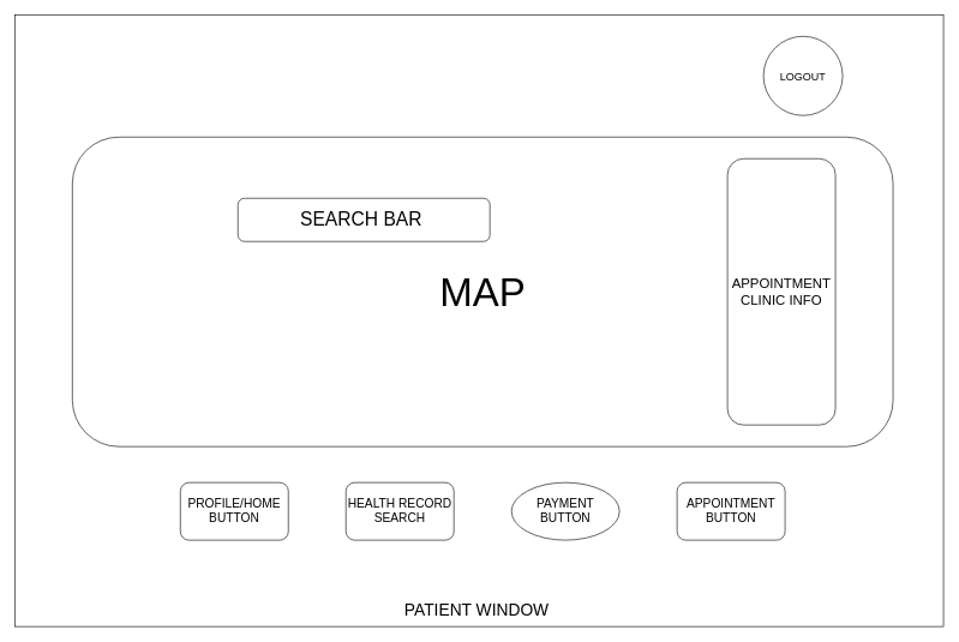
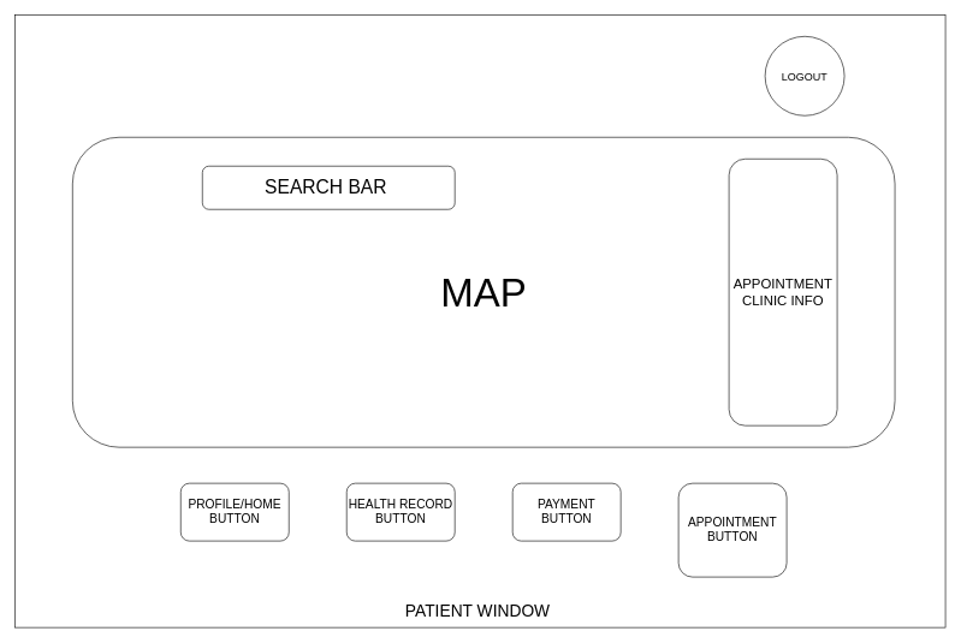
  <mxCell id="0" />
  <mxCell id="1" parent="0" />
  <mxCell id="2" value="&lt;div&gt;&lt;br&gt;&lt;/div&gt;&lt;div&gt;&lt;br&gt;&lt;/div&gt;&lt;div&gt;&lt;br&gt;&lt;/div&gt;&lt;div&gt;&lt;br&gt;&lt;/div&gt;&lt;div&gt;&lt;br&gt;&lt;/div&gt;&lt;div&gt;&lt;br&gt;&lt;/div&gt;&lt;div&gt;&lt;br&gt;&lt;/div&gt;&lt;div&gt;&lt;br&gt;&lt;/div&gt;&lt;div&gt;&lt;br&gt;&lt;/div&gt;&lt;div&gt;&lt;br&gt;&lt;/div&gt;&lt;div&gt;&lt;br&gt;&lt;/div&gt;&lt;div&gt;&lt;br&gt;&lt;/div&gt;&lt;div&gt;&lt;br&gt;&lt;/div&gt;&lt;div&gt;&lt;br&gt;&lt;/div&gt;&lt;div&gt;&lt;br&gt;&lt;/div&gt;&lt;div&gt;&lt;br&gt;&lt;/div&gt;&lt;div&gt;&lt;br&gt;&lt;/div&gt;&lt;div&gt;&lt;br&gt;&lt;/div&gt;&lt;div&gt;&lt;br&gt;&lt;/div&gt;&lt;div&gt;&lt;br&gt;&lt;/div&gt;&lt;div&gt;&lt;br&gt;&lt;/div&gt;&lt;div&gt;&lt;br&gt;&lt;/div&gt;&lt;div&gt;&lt;br&gt;&lt;/div&gt;&lt;div&gt;&lt;br&gt;&lt;/div&gt;&lt;div&gt;&lt;br&gt;&lt;/div&gt;&lt;div&gt;&lt;br&gt;&lt;/div&gt;&lt;div&gt;&lt;br&gt;&lt;/div&gt;&lt;div&gt;&lt;br&gt;&lt;/div&gt;&lt;div&gt;&lt;br&gt;&lt;/div&gt;&lt;div&gt;&lt;br&gt;&lt;/div&gt;&lt;div&gt;&lt;br&gt;&lt;/div&gt;&lt;div&gt;&lt;br&gt;&lt;/div&gt;&lt;div&gt;&lt;br&gt;&lt;/div&gt;&lt;div&gt;&lt;br&gt;&lt;/div&gt;&lt;div&gt;&lt;br&gt;&lt;/div&gt;&lt;div&gt;&lt;br&gt;&lt;/div&gt;&lt;div&gt;&lt;br&gt;&lt;/div&gt;&lt;div&gt;&lt;br&gt;&lt;/div&gt;&lt;div&gt;&lt;br&gt;&lt;/div&gt;&lt;div&gt;&lt;br&gt;&lt;/div&gt;&lt;div&gt;&lt;br&gt;&lt;/div&gt;&lt;div&gt;&lt;br&gt;&lt;/div&gt;&lt;div&gt;&lt;br&gt;&lt;/div&gt;&lt;div&gt;&lt;br&gt;&lt;/div&gt;&lt;div&gt;&lt;br&gt;&lt;/div&gt;&lt;div&gt;&lt;br&gt;&lt;/div&gt;&lt;div&gt;&lt;br&gt;&lt;/div&gt;&lt;div&gt;&lt;br&gt;&lt;/div&gt;&lt;div&gt;&lt;br&gt;&lt;/div&gt;&lt;div&gt;&lt;br&gt;&lt;/div&gt;&lt;div&gt;&lt;br&gt;&lt;/div&gt;&lt;div&gt;&lt;br&gt;&lt;/div&gt;&lt;div&gt;&lt;br&gt;&lt;/div&gt;&lt;div&gt;&lt;br&gt;&lt;/div&gt;&lt;div&gt;&lt;br&gt;&lt;/div&gt;&lt;div&gt;&lt;br&gt;&lt;/div&gt;&lt;div&gt;&lt;font style=&quot;font-size: 23px;&quot;&gt;PATIENT WINDOW&amp;nbsp;&lt;/font&gt;&lt;/div&gt;" style="rounded=0;whiteSpace=wrap;html=1;movable=0;resizable=0;rotatable=0;deletable=0;editable=0;locked=1;connectable=0;" vertex="1" parent="1"><mxGeometry x="20" y="20" width="1290" height="850" as="geometry" /></mxCell>
  <mxCell id="3" value="&lt;font style=&quot;font-size: 55px;&quot;&gt;MAP&lt;/font&gt;" style="rounded=1;whiteSpace=wrap;html=1;" vertex="1" parent="1"><mxGeometry x="100" y="190" width="1140" height="430" as="geometry" /></mxCell>
- <mxCell id="4" value="&lt;font style=&quot;font-size: 26px;&quot;&gt;SEARCH BAR&amp;nbsp;&lt;/font&gt;" style="rounded=1;whiteSpace=wrap;html=1;" vertex="1" parent="1"><mxGeometry x="330" y="275" width="350" height="60" as="geometry" /></mxCell>
+ <mxCell id="4" value="&lt;font style=&quot;font-size: 26px;&quot;&gt;SEARCH BAR&amp;nbsp;&lt;/font&gt;" style="rounded=1;whiteSpace=wrap;html=1;" vertex="1" parent="1"><mxGeometry x="280" width="350" height="60" as="geometry" y="230" /></mxCell>
  <mxCell id="5" value="&lt;font style=&quot;font-size: 19px;&quot;&gt;APPOINTMENT CLINIC INFO&lt;/font&gt;" style="rounded=1;whiteSpace=wrap;html=1;" vertex="1" parent="1"><mxGeometry x="1010" y="220" width="150" height="370" as="geometry" /></mxCell>
- <mxCell id="6" value="&lt;font style=&quot;font-size: 17px;&quot;&gt;HEALTH RECORD&lt;/font&gt;&lt;div style=&quot;font-size: 17px;&quot;&gt;&lt;font style=&quot;font-size: 17px;&quot;&gt;SEARCH&lt;/font&gt;&lt;/div&gt;" style="rounded=1;whiteSpace=wrap;html=1;" vertex="1" parent="1"><mxGeometry x="480" y="670" width="150" height="80" as="geometry" /></mxCell>
+ <mxCell id="6" value="&lt;font style=&quot;font-size: 17px;&quot;&gt;HEALTH RECORD&lt;/font&gt;&lt;div style=&quot;font-size: 17px;&quot;&gt;&lt;font style=&quot;font-size: 17px;&quot;&gt;BUTTON&lt;/font&gt;&lt;/div&gt;" style="rounded=1;whiteSpace=wrap;html=1;" vertex="1" parent="1"><mxGeometry x="480" y="670" width="150" height="80" as="geometry" /></mxCell>
  <mxCell id="7" value="&lt;font style=&quot;font-size: 15px;&quot;&gt;LOGOUT&lt;/font&gt;" style="ellipse;whiteSpace=wrap;html=1;aspect=fixed;" vertex="1" parent="1"><mxGeometry x="1060" y="50" width="110" height="110" as="geometry" /></mxCell>
- <mxCell id="8" value="&lt;span style=&quot;font-size: 17px;&quot;&gt;PAYMENT BUTTON&lt;/span&gt;" style="ellipse;whiteSpace=wrap;html=1;" vertex="1" parent="1"><mxGeometry x="710" y="670" width="150" height="80" as="geometry" /></mxCell>
+ <mxCell id="8" value="&lt;span style=&quot;font-size: 17px;&quot;&gt;PAYMENT BUTTON&lt;/span&gt;" style="rounded=1;whiteSpace=wrap;html=1;" vertex="1" parent="1"><mxGeometry x="710" y="670" width="150" height="80" as="geometry" /></mxCell>
  <mxCell id="9" value="&lt;span style=&quot;font-size: 17px;&quot;&gt;PROFILE/HOME BUTTON&lt;/span&gt;" style="rounded=1;whiteSpace=wrap;html=1;" vertex="1" parent="1"><mxGeometry x="250" y="670" width="150" height="80" as="geometry" /></mxCell>
- <mxCell id="10" value="&lt;span style=&quot;font-size: 17px;&quot;&gt;APPOINTMENT BUTTON&lt;/span&gt;" style="rounded=1;whiteSpace=wrap;html=1;" vertex="1" parent="1"><mxGeometry x="940" y="670" width="150" height="80" as="geometry" /></mxCell>
+ <mxCell id="10" value="&lt;span style=&quot;font-size: 17px;&quot;&gt;APPOINTMENT BUTTON&lt;/span&gt;" style="rounded=1;whiteSpace=wrap;html=1;" vertex="1" parent="1"><mxGeometry x="940" y="670" width="150" height="130" as="geometry" /></mxCell>
